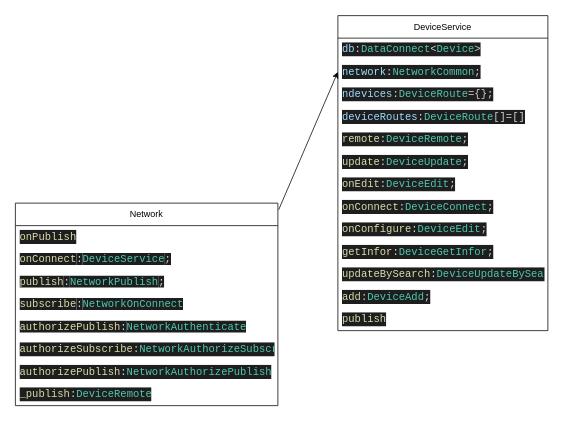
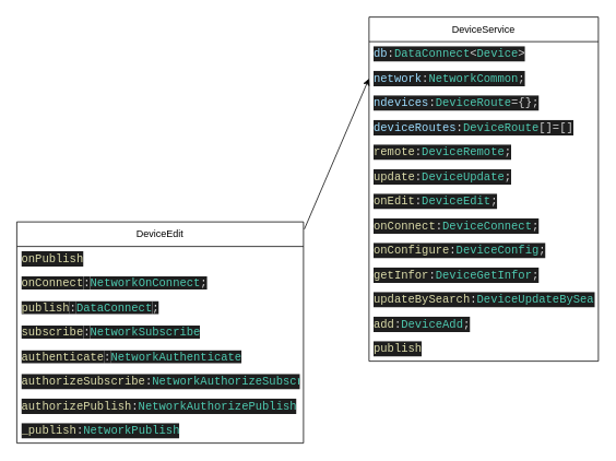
  <mxCell id="0" />
  <mxCell id="1" parent="0" />
  <mxCell id="2" style="edgeStyle=none;html=1;exitX=1.003;exitY=0.033;exitDx=0;exitDy=0;exitPerimeter=0;entryX=0;entryY=0.5;entryDx=0;entryDy=0;" edge="1" parent="1" source="3" target="14"><mxGeometry relative="1" as="geometry" /></mxCell>
- <mxCell id="3" value="Network" style="swimlane;fontStyle=0;childLayout=stackLayout;horizontal=1;startSize=30;horizontalStack=0;resizeParent=1;resizeParentMax=0;resizeLast=0;collapsible=1;marginBottom=0;whiteSpace=wrap;html=1;" parent="1" vertex="1"><mxGeometry x="20" y="270" width="350" height="270" as="geometry" /></mxCell>
+ <mxCell id="3" value="DeviceEdit" style="swimlane;fontStyle=0;childLayout=stackLayout;horizontal=1;startSize=30;horizontalStack=0;resizeParent=1;resizeParentMax=0;resizeLast=0;collapsible=1;marginBottom=0;whiteSpace=wrap;html=1;" parent="1" vertex="1"><mxGeometry x="20" y="270" width="350" height="270" as="geometry" /></mxCell>
  <mxCell id="4" value="&lt;div style=&quot;color: rgb(212, 212, 212); background-color: rgb(30, 30, 30); font-family: Consolas, &amp;quot;Courier New&amp;quot;, monospace; font-size: 14px; line-height: 19px;&quot;&gt;&lt;span style=&quot;color: #dcdcaa;&quot;&gt;onPublish&lt;/span&gt;&lt;/div&gt;" style="text;strokeColor=none;fillColor=none;align=left;verticalAlign=middle;spacingLeft=4;spacingRight=4;overflow=hidden;points=[[0,0.5],[1,0.5]];portConstraint=eastwest;rotatable=0;whiteSpace=wrap;html=1;" parent="3" vertex="1"><mxGeometry y="30" width="350" height="30" as="geometry" /></mxCell>
- <mxCell id="5" value="&lt;span style=&quot;background-color: rgb(30, 30, 30); font-family: Consolas, &amp;quot;Courier New&amp;quot;, monospace; font-size: 14px; color: rgb(220, 220, 170);&quot;&gt;onConnect&lt;/span&gt;&lt;span style=&quot;background-color: rgb(30, 30, 30); color: rgb(212, 212, 212); font-family: Consolas, &amp;quot;Courier New&amp;quot;, monospace; font-size: 14px;&quot;&gt;:&lt;/span&gt;&lt;span style=&quot;background-color: rgb(30, 30, 30); font-family: Consolas, &amp;quot;Courier New&amp;quot;, monospace; font-size: 14px; color: rgb(78, 201, 176);&quot;&gt;DeviceService&lt;/span&gt;&lt;span style=&quot;background-color: rgb(30, 30, 30); color: rgb(212, 212, 212); font-family: Consolas, &amp;quot;Courier New&amp;quot;, monospace; font-size: 14px;&quot;&gt;;&lt;/span&gt;" style="text;strokeColor=none;fillColor=none;align=left;verticalAlign=middle;spacingLeft=4;spacingRight=4;overflow=hidden;points=[[0,0.5],[1,0.5]];portConstraint=eastwest;rotatable=0;whiteSpace=wrap;html=1;" parent="3" vertex="1"><mxGeometry y="60" width="350" height="30" as="geometry" /></mxCell>
- <mxCell id="6" value="&lt;span style=&quot;background-color: rgb(30, 30, 30); font-family: Consolas, &amp;quot;Courier New&amp;quot;, monospace; font-size: 14px; color: rgb(220, 220, 170);&quot;&gt;publish&lt;/span&gt;&lt;span style=&quot;background-color: rgb(30, 30, 30); color: rgb(212, 212, 212); font-family: Consolas, &amp;quot;Courier New&amp;quot;, monospace; font-size: 14px;&quot;&gt;:&lt;/span&gt;&lt;span style=&quot;background-color: rgb(30, 30, 30); font-family: Consolas, &amp;quot;Courier New&amp;quot;, monospace; font-size: 14px; color: rgb(78, 201, 176);&quot;&gt;NetworkPublish&lt;/span&gt;&lt;span style=&quot;background-color: rgb(30, 30, 30); color: rgb(212, 212, 212); font-family: Consolas, &amp;quot;Courier New&amp;quot;, monospace; font-size: 14px;&quot;&gt;;&lt;/span&gt;&lt;br&gt;" style="text;strokeColor=none;fillColor=none;align=left;verticalAlign=middle;spacingLeft=4;spacingRight=4;overflow=hidden;points=[[0,0.5],[1,0.5]];portConstraint=eastwest;rotatable=0;whiteSpace=wrap;html=1;" vertex="1" parent="3"><mxGeometry y="90" width="350" height="30" as="geometry" /></mxCell>
- <mxCell id="7" value="&lt;span style=&quot;background-color: rgb(30, 30, 30); font-family: Consolas, &amp;quot;Courier New&amp;quot;, monospace; font-size: 14px; color: rgb(220, 220, 170);&quot;&gt;subscribe&lt;/span&gt;&lt;span style=&quot;background-color: rgb(30, 30, 30); color: rgb(212, 212, 212); font-family: Consolas, &amp;quot;Courier New&amp;quot;, monospace; font-size: 14px;&quot;&gt;:&lt;/span&gt;&lt;span style=&quot;background-color: rgb(30, 30, 30); font-family: Consolas, &amp;quot;Courier New&amp;quot;, monospace; font-size: 14px; color: rgb(78, 201, 176);&quot;&gt;NetworkOnConnect&lt;/span&gt;&lt;br&gt;" style="text;strokeColor=none;fillColor=none;align=left;verticalAlign=middle;spacingLeft=4;spacingRight=4;overflow=hidden;points=[[0,0.5],[1,0.5]];portConstraint=eastwest;rotatable=0;whiteSpace=wrap;html=1;" vertex="1" parent="3"><mxGeometry y="120" width="350" height="30" as="geometry" /></mxCell>
- <mxCell id="8" value="&lt;span style=&quot;background-color: rgb(30, 30, 30); font-family: Consolas, &amp;quot;Courier New&amp;quot;, monospace; font-size: 14px; color: rgb(220, 220, 170);&quot;&gt;authorizePublish&lt;/span&gt;&lt;span style=&quot;background-color: rgb(30, 30, 30); color: rgb(212, 212, 212); font-family: Consolas, &amp;quot;Courier New&amp;quot;, monospace; font-size: 14px;&quot;&gt;:&lt;/span&gt;&lt;span style=&quot;background-color: rgb(30, 30, 30); font-family: Consolas, &amp;quot;Courier New&amp;quot;, monospace; font-size: 14px; color: rgb(78, 201, 176);&quot;&gt;NetworkAuthenticate&lt;/span&gt;&lt;br&gt;" style="text;strokeColor=none;fillColor=none;align=left;verticalAlign=middle;spacingLeft=4;spacingRight=4;overflow=hidden;points=[[0,0.5],[1,0.5]];portConstraint=eastwest;rotatable=0;whiteSpace=wrap;html=1;" vertex="1" parent="3"><mxGeometry y="150" width="350" height="30" as="geometry" /></mxCell>
+ <mxCell id="5" value="&lt;span style=&quot;background-color: rgb(30, 30, 30); font-family: Consolas, &amp;quot;Courier New&amp;quot;, monospace; font-size: 14px; color: rgb(220, 220, 170);&quot;&gt;onConnect&lt;/span&gt;&lt;span style=&quot;background-color: rgb(30, 30, 30); color: rgb(212, 212, 212); font-family: Consolas, &amp;quot;Courier New&amp;quot;, monospace; font-size: 14px;&quot;&gt;:&lt;/span&gt;&lt;span style=&quot;background-color: rgb(30, 30, 30); font-family: Consolas, &amp;quot;Courier New&amp;quot;, monospace; font-size: 14px; color: rgb(78, 201, 176);&quot;&gt;NetworkOnConnect&lt;/span&gt;&lt;span style=&quot;background-color: rgb(30, 30, 30); color: rgb(212, 212, 212); font-family: Consolas, &amp;quot;Courier New&amp;quot;, monospace; font-size: 14px;&quot;&gt;;&lt;/span&gt;" style="text;strokeColor=none;fillColor=none;align=left;verticalAlign=middle;spacingLeft=4;spacingRight=4;overflow=hidden;points=[[0,0.5],[1,0.5]];portConstraint=eastwest;rotatable=0;whiteSpace=wrap;html=1;" parent="3" vertex="1"><mxGeometry y="60" width="350" height="30" as="geometry" /></mxCell>
+ <mxCell id="6" value="&lt;span style=&quot;background-color: rgb(30, 30, 30); font-family: Consolas, &amp;quot;Courier New&amp;quot;, monospace; font-size: 14px; color: rgb(220, 220, 170);&quot;&gt;publish&lt;/span&gt;&lt;span style=&quot;background-color: rgb(30, 30, 30); color: rgb(212, 212, 212); font-family: Consolas, &amp;quot;Courier New&amp;quot;, monospace; font-size: 14px;&quot;&gt;:&lt;/span&gt;&lt;span style=&quot;background-color: rgb(30, 30, 30); font-family: Consolas, &amp;quot;Courier New&amp;quot;, monospace; font-size: 14px; color: rgb(78, 201, 176);&quot;&gt;DataConnect&lt;/span&gt;&lt;span style=&quot;background-color: rgb(30, 30, 30); color: rgb(212, 212, 212); font-family: Consolas, &amp;quot;Courier New&amp;quot;, monospace; font-size: 14px;&quot;&gt;;&lt;/span&gt;&lt;br&gt;" style="text;strokeColor=none;fillColor=none;align=left;verticalAlign=middle;spacingLeft=4;spacingRight=4;overflow=hidden;points=[[0,0.5],[1,0.5]];portConstraint=eastwest;rotatable=0;whiteSpace=wrap;html=1;" vertex="1" parent="3"><mxGeometry y="90" width="350" height="30" as="geometry" /></mxCell>
+ <mxCell id="7" value="&lt;span style=&quot;background-color: rgb(30, 30, 30); font-family: Consolas, &amp;quot;Courier New&amp;quot;, monospace; font-size: 14px; color: rgb(220, 220, 170);&quot;&gt;subscribe&lt;/span&gt;&lt;span style=&quot;background-color: rgb(30, 30, 30); color: rgb(212, 212, 212); font-family: Consolas, &amp;quot;Courier New&amp;quot;, monospace; font-size: 14px;&quot;&gt;:&lt;/span&gt;&lt;span style=&quot;background-color: rgb(30, 30, 30); font-family: Consolas, &amp;quot;Courier New&amp;quot;, monospace; font-size: 14px; color: rgb(78, 201, 176);&quot;&gt;NetworkSubscribe&lt;/span&gt;&lt;br&gt;" style="text;strokeColor=none;fillColor=none;align=left;verticalAlign=middle;spacingLeft=4;spacingRight=4;overflow=hidden;points=[[0,0.5],[1,0.5]];portConstraint=eastwest;rotatable=0;whiteSpace=wrap;html=1;" vertex="1" parent="3"><mxGeometry y="120" width="350" height="30" as="geometry" /></mxCell>
+ <mxCell id="8" value="&lt;span style=&quot;background-color: rgb(30, 30, 30); font-family: Consolas, &amp;quot;Courier New&amp;quot;, monospace; font-size: 14px; color: rgb(220, 220, 170);&quot;&gt;authenticate&lt;/span&gt;&lt;span style=&quot;background-color: rgb(30, 30, 30); color: rgb(212, 212, 212); font-family: Consolas, &amp;quot;Courier New&amp;quot;, monospace; font-size: 14px;&quot;&gt;:&lt;/span&gt;&lt;span style=&quot;background-color: rgb(30, 30, 30); font-family: Consolas, &amp;quot;Courier New&amp;quot;, monospace; font-size: 14px; color: rgb(78, 201, 176);&quot;&gt;NetworkAuthenticate&lt;/span&gt;&lt;br&gt;" style="text;strokeColor=none;fillColor=none;align=left;verticalAlign=middle;spacingLeft=4;spacingRight=4;overflow=hidden;points=[[0,0.5],[1,0.5]];portConstraint=eastwest;rotatable=0;whiteSpace=wrap;html=1;" vertex="1" parent="3"><mxGeometry y="150" width="350" height="30" as="geometry" /></mxCell>
  <mxCell id="9" value="&lt;div style=&quot;color: rgb(212, 212, 212); background-color: rgb(30, 30, 30); font-family: Consolas, &amp;quot;Courier New&amp;quot;, monospace; font-size: 14px; line-height: 19px;&quot;&gt;&lt;span style=&quot;color: #dcdcaa;&quot;&gt;authorizeSubscribe&lt;/span&gt;:&lt;span style=&quot;color: #4ec9b0;&quot;&gt;NetworkAuthorizeSubscribe&lt;/span&gt;;&lt;/div&gt;" style="text;strokeColor=none;fillColor=none;align=left;verticalAlign=middle;spacingLeft=4;spacingRight=4;overflow=hidden;points=[[0,0.5],[1,0.5]];portConstraint=eastwest;rotatable=0;whiteSpace=wrap;html=1;" vertex="1" parent="3"><mxGeometry y="180" width="350" height="30" as="geometry" /></mxCell>
  <mxCell id="10" value="&lt;div style=&quot;color: rgb(212, 212, 212); background-color: rgb(30, 30, 30); font-family: Consolas, &amp;quot;Courier New&amp;quot;, monospace; font-size: 14px; line-height: 19px;&quot;&gt;&lt;div style=&quot;line-height: 19px;&quot;&gt;&lt;span style=&quot;color: #dcdcaa;&quot;&gt;authorizePublish&lt;/span&gt;:&lt;span style=&quot;color: #4ec9b0;&quot;&gt;NetworkAuthorizePublish&lt;/span&gt;&lt;/div&gt;&lt;/div&gt;" style="text;strokeColor=none;fillColor=none;align=left;verticalAlign=middle;spacingLeft=4;spacingRight=4;overflow=hidden;points=[[0,0.5],[1,0.5]];portConstraint=eastwest;rotatable=0;whiteSpace=wrap;html=1;" vertex="1" parent="3"><mxGeometry y="210" width="350" height="30" as="geometry" /></mxCell>
- <mxCell id="11" value="&lt;div style=&quot;color: rgb(212, 212, 212); background-color: rgb(30, 30, 30); font-family: Consolas, &amp;quot;Courier New&amp;quot;, monospace; font-size: 14px; line-height: 19px;&quot;&gt;&lt;div style=&quot;line-height: 19px;&quot;&gt;&lt;div style=&quot;line-height: 19px;&quot;&gt;&lt;span style=&quot;color: #dcdcaa;&quot;&gt;_publish&lt;/span&gt;:&lt;span style=&quot;color: #4ec9b0;&quot;&gt;DeviceRemote&lt;/span&gt;&lt;/div&gt;&lt;/div&gt;&lt;/div&gt;" style="text;strokeColor=none;fillColor=none;align=left;verticalAlign=middle;spacingLeft=4;spacingRight=4;overflow=hidden;points=[[0,0.5],[1,0.5]];portConstraint=eastwest;rotatable=0;whiteSpace=wrap;html=1;" vertex="1" parent="3"><mxGeometry y="240" width="350" height="30" as="geometry" /></mxCell>
+ <mxCell id="11" value="&lt;div style=&quot;color: rgb(212, 212, 212); background-color: rgb(30, 30, 30); font-family: Consolas, &amp;quot;Courier New&amp;quot;, monospace; font-size: 14px; line-height: 19px;&quot;&gt;&lt;div style=&quot;line-height: 19px;&quot;&gt;&lt;div style=&quot;line-height: 19px;&quot;&gt;&lt;span style=&quot;color: #dcdcaa;&quot;&gt;_publish&lt;/span&gt;:&lt;span style=&quot;color: #4ec9b0;&quot;&gt;NetworkPublish&lt;/span&gt;&lt;/div&gt;&lt;/div&gt;&lt;/div&gt;" style="text;strokeColor=none;fillColor=none;align=left;verticalAlign=middle;spacingLeft=4;spacingRight=4;overflow=hidden;points=[[0,0.5],[1,0.5]];portConstraint=eastwest;rotatable=0;whiteSpace=wrap;html=1;" vertex="1" parent="3"><mxGeometry y="240" width="350" height="30" as="geometry" /></mxCell>
  <mxCell id="12" value="DeviceService" style="swimlane;fontStyle=0;childLayout=stackLayout;horizontal=1;startSize=30;horizontalStack=0;resizeParent=1;resizeParentMax=0;resizeLast=0;collapsible=1;marginBottom=0;whiteSpace=wrap;html=1;" parent="1" vertex="1"><mxGeometry x="450" y="20" width="280" height="420" as="geometry" /></mxCell>
  <mxCell id="13" value="&lt;div style=&quot;color: rgb(212, 212, 212); background-color: rgb(30, 30, 30); font-family: Consolas, &amp;quot;Courier New&amp;quot;, monospace; font-size: 14px; line-height: 19px;&quot;&gt;&lt;div style=&quot;line-height: 19px;&quot;&gt;&lt;span style=&quot;color: #9cdcfe;&quot;&gt;db&lt;/span&gt;:&lt;span style=&quot;color: #4ec9b0;&quot;&gt;DataConnect&lt;/span&gt;&amp;lt;&lt;span style=&quot;color: #4ec9b0;&quot;&gt;Device&lt;/span&gt;&amp;gt;&lt;/div&gt;&lt;/div&gt;" style="text;strokeColor=none;fillColor=none;align=left;verticalAlign=middle;spacingLeft=4;spacingRight=4;overflow=hidden;points=[[0,0.5],[1,0.5]];portConstraint=eastwest;rotatable=0;whiteSpace=wrap;html=1;" parent="12" vertex="1"><mxGeometry y="30" width="280" height="30" as="geometry" /></mxCell>
  <mxCell id="14" value="&lt;div style=&quot;color: rgb(212, 212, 212); background-color: rgb(30, 30, 30); font-family: Consolas, &amp;quot;Courier New&amp;quot;, monospace; font-size: 14px; line-height: 19px;&quot;&gt;&lt;div style=&quot;line-height: 19px;&quot;&gt;&lt;span style=&quot;color: #9cdcfe;&quot;&gt;network&lt;/span&gt;:&lt;span style=&quot;color: #4ec9b0;&quot;&gt;NetworkCommon&lt;/span&gt;;&lt;/div&gt;&lt;/div&gt;" style="text;strokeColor=none;fillColor=none;align=left;verticalAlign=middle;spacingLeft=4;spacingRight=4;overflow=hidden;points=[[0,0.5],[1,0.5]];portConstraint=eastwest;rotatable=0;whiteSpace=wrap;html=1;" vertex="1" parent="12"><mxGeometry y="60" width="280" height="30" as="geometry" /></mxCell>
  <mxCell id="15" value="&lt;div style=&quot;color: rgb(212, 212, 212); background-color: rgb(30, 30, 30); font-family: Consolas, &amp;quot;Courier New&amp;quot;, monospace; font-size: 14px; line-height: 19px;&quot;&gt;&lt;div style=&quot;line-height: 19px;&quot;&gt;&lt;div style=&quot;line-height: 19px;&quot;&gt;&lt;span style=&quot;color: #9cdcfe;&quot;&gt;ndevices&lt;/span&gt;:&lt;span style=&quot;color: #4ec9b0;&quot;&gt;DeviceRoute&lt;/span&gt;={};&lt;/div&gt;&lt;/div&gt;&lt;/div&gt;" style="text;strokeColor=none;fillColor=none;align=left;verticalAlign=middle;spacingLeft=4;spacingRight=4;overflow=hidden;points=[[0,0.5],[1,0.5]];portConstraint=eastwest;rotatable=0;whiteSpace=wrap;html=1;" vertex="1" parent="12"><mxGeometry y="90" width="280" height="30" as="geometry" /></mxCell>
  <mxCell id="16" value="&lt;div style=&quot;color: rgb(212, 212, 212); background-color: rgb(30, 30, 30); font-family: Consolas, &amp;quot;Courier New&amp;quot;, monospace; font-size: 14px; line-height: 19px;&quot;&gt;&lt;div style=&quot;line-height: 19px;&quot;&gt;&lt;div style=&quot;line-height: 19px;&quot;&gt;&lt;span style=&quot;color: #9cdcfe;&quot;&gt;deviceRoutes&lt;/span&gt;:&lt;span style=&quot;color: #4ec9b0;&quot;&gt;DeviceRoute&lt;/span&gt;[]=[]&lt;/div&gt;&lt;/div&gt;&lt;/div&gt;" style="text;strokeColor=none;fillColor=none;align=left;verticalAlign=middle;spacingLeft=4;spacingRight=4;overflow=hidden;points=[[0,0.5],[1,0.5]];portConstraint=eastwest;rotatable=0;whiteSpace=wrap;html=1;" vertex="1" parent="12"><mxGeometry y="120" width="280" height="30" as="geometry" /></mxCell>
  <mxCell id="17" value="&lt;div style=&quot;color: rgb(212, 212, 212); background-color: rgb(30, 30, 30); font-family: Consolas, &amp;quot;Courier New&amp;quot;, monospace; font-size: 14px; line-height: 19px;&quot;&gt;&lt;span style=&quot;color: #dcdcaa;&quot;&gt;remote&lt;/span&gt;:&lt;span style=&quot;color: #4ec9b0;&quot;&gt;DeviceRemote&lt;/span&gt;; &lt;/div&gt;" style="text;strokeColor=none;fillColor=none;align=left;verticalAlign=middle;spacingLeft=4;spacingRight=4;overflow=hidden;points=[[0,0.5],[1,0.5]];portConstraint=eastwest;rotatable=0;whiteSpace=wrap;html=1;" vertex="1" parent="12"><mxGeometry y="150" width="280" height="30" as="geometry" /></mxCell>
  <mxCell id="18" value="&lt;div style=&quot;color: rgb(212, 212, 212); background-color: rgb(30, 30, 30); font-family: Consolas, &amp;quot;Courier New&amp;quot;, monospace; font-size: 14px; line-height: 19px;&quot;&gt;&lt;span style=&quot;color: #dcdcaa;&quot;&gt;update&lt;/span&gt;:&lt;span style=&quot;color: #4ec9b0;&quot;&gt;DeviceUpdate&lt;/span&gt;;&lt;/div&gt;" style="text;strokeColor=none;fillColor=none;align=left;verticalAlign=middle;spacingLeft=4;spacingRight=4;overflow=hidden;points=[[0,0.5],[1,0.5]];portConstraint=eastwest;rotatable=0;whiteSpace=wrap;html=1;" parent="12" vertex="1"><mxGeometry y="180" width="280" height="30" as="geometry" /></mxCell>
  <mxCell id="19" value="&lt;div style=&quot;color: rgb(212, 212, 212); background-color: rgb(30, 30, 30); font-family: Consolas, &amp;quot;Courier New&amp;quot;, monospace; font-size: 14px; line-height: 19px;&quot;&gt;&lt;span style=&quot;color: #dcdcaa;&quot;&gt;onEdit&lt;/span&gt;:&lt;span style=&quot;color: #4ec9b0;&quot;&gt;DeviceEdit&lt;/span&gt;;&lt;/div&gt;" style="text;strokeColor=none;fillColor=none;align=left;verticalAlign=middle;spacingLeft=4;spacingRight=4;overflow=hidden;points=[[0,0.5],[1,0.5]];portConstraint=eastwest;rotatable=0;whiteSpace=wrap;html=1;" vertex="1" parent="12"><mxGeometry y="210" width="280" height="30" as="geometry" /></mxCell>
  <mxCell id="20" value="&lt;div style=&quot;color: rgb(212, 212, 212); background-color: rgb(30, 30, 30); font-family: Consolas, &amp;quot;Courier New&amp;quot;, monospace; font-size: 14px; line-height: 19px;&quot;&gt;&lt;span style=&quot;color: #dcdcaa;&quot;&gt;onConnect&lt;/span&gt;:&lt;span style=&quot;color: #4ec9b0;&quot;&gt;DeviceConnect&lt;/span&gt;;&lt;/div&gt;" style="text;strokeColor=none;fillColor=none;align=left;verticalAlign=middle;spacingLeft=4;spacingRight=4;overflow=hidden;points=[[0,0.5],[1,0.5]];portConstraint=eastwest;rotatable=0;whiteSpace=wrap;html=1;" vertex="1" parent="12"><mxGeometry y="240" width="280" height="30" as="geometry" /></mxCell>
- <mxCell id="21" value="&lt;div style=&quot;color: rgb(212, 212, 212); background-color: rgb(30, 30, 30); font-family: Consolas, &amp;quot;Courier New&amp;quot;, monospace; font-size: 14px; line-height: 19px;&quot;&gt;&lt;span style=&quot;color: #dcdcaa;&quot;&gt;onConfigure&lt;/span&gt;:&lt;span style=&quot;color: #4ec9b0;&quot;&gt;DeviceEdit&lt;/span&gt;;&lt;/div&gt;" style="text;strokeColor=none;fillColor=none;align=left;verticalAlign=middle;spacingLeft=4;spacingRight=4;overflow=hidden;points=[[0,0.5],[1,0.5]];portConstraint=eastwest;rotatable=0;whiteSpace=wrap;html=1;" vertex="1" parent="12"><mxGeometry y="270" width="280" height="30" as="geometry" /></mxCell>
+ <mxCell id="21" value="&lt;div style=&quot;color: rgb(212, 212, 212); background-color: rgb(30, 30, 30); font-family: Consolas, &amp;quot;Courier New&amp;quot;, monospace; font-size: 14px; line-height: 19px;&quot;&gt;&lt;span style=&quot;color: #dcdcaa;&quot;&gt;onConfigure&lt;/span&gt;:&lt;span style=&quot;color: #4ec9b0;&quot;&gt;DeviceConfig&lt;/span&gt;;&lt;/div&gt;" style="text;strokeColor=none;fillColor=none;align=left;verticalAlign=middle;spacingLeft=4;spacingRight=4;overflow=hidden;points=[[0,0.5],[1,0.5]];portConstraint=eastwest;rotatable=0;whiteSpace=wrap;html=1;" vertex="1" parent="12"><mxGeometry y="270" width="280" height="30" as="geometry" /></mxCell>
  <mxCell id="22" value="&lt;div style=&quot;color: rgb(212, 212, 212); background-color: rgb(30, 30, 30); font-family: Consolas, &amp;quot;Courier New&amp;quot;, monospace; font-size: 14px; line-height: 19px;&quot;&gt;&lt;div style=&quot;line-height: 19px;&quot;&gt;&lt;span style=&quot;color: #dcdcaa;&quot;&gt;getInfor&lt;/span&gt;:&lt;span style=&quot;color: #4ec9b0;&quot;&gt;DeviceGetInfor&lt;/span&gt;;&lt;/div&gt;&lt;/div&gt;" style="text;strokeColor=none;fillColor=none;align=left;verticalAlign=middle;spacingLeft=4;spacingRight=4;overflow=hidden;points=[[0,0.5],[1,0.5]];portConstraint=eastwest;rotatable=0;whiteSpace=wrap;html=1;" vertex="1" parent="12"><mxGeometry y="300" width="280" height="30" as="geometry" /></mxCell>
  <mxCell id="23" value="&lt;div style=&quot;color: rgb(212, 212, 212); background-color: rgb(30, 30, 30); font-family: Consolas, &amp;quot;Courier New&amp;quot;, monospace; font-size: 14px; line-height: 19px;&quot;&gt;&lt;div style=&quot;line-height: 19px;&quot;&gt;&lt;span style=&quot;color: #dcdcaa;&quot;&gt;updateBySearch&lt;/span&gt;:&lt;span style=&quot;color: #4ec9b0;&quot;&gt;DeviceUpdateBySearch&lt;/span&gt;;&lt;/div&gt;&lt;/div&gt;" style="text;strokeColor=none;fillColor=none;align=left;verticalAlign=middle;spacingLeft=4;spacingRight=4;overflow=hidden;points=[[0,0.5],[1,0.5]];portConstraint=eastwest;rotatable=0;whiteSpace=wrap;html=1;" vertex="1" parent="12"><mxGeometry y="330" width="280" height="30" as="geometry" /></mxCell>
  <mxCell id="24" value="&lt;div style=&quot;color: rgb(212, 212, 212); background-color: rgb(30, 30, 30); font-family: Consolas, &amp;quot;Courier New&amp;quot;, monospace; font-size: 14px; line-height: 19px;&quot;&gt;&lt;div style=&quot;line-height: 19px;&quot;&gt;&lt;span style=&quot;color: #dcdcaa;&quot;&gt;add&lt;/span&gt;:&lt;span style=&quot;color: #4ec9b0;&quot;&gt;DeviceAdd&lt;/span&gt;;&lt;/div&gt;&lt;/div&gt;" style="text;strokeColor=none;fillColor=none;align=left;verticalAlign=middle;spacingLeft=4;spacingRight=4;overflow=hidden;points=[[0,0.5],[1,0.5]];portConstraint=eastwest;rotatable=0;whiteSpace=wrap;html=1;" vertex="1" parent="12"><mxGeometry y="360" width="280" height="30" as="geometry" /></mxCell>
  <mxCell id="25" value="&lt;div style=&quot;color: rgb(212, 212, 212); background-color: rgb(30, 30, 30); font-family: Consolas, &amp;quot;Courier New&amp;quot;, monospace; font-size: 14px; line-height: 19px;&quot;&gt;&lt;div style=&quot;line-height: 19px;&quot;&gt;&lt;span style=&quot;color: #dcdcaa;&quot;&gt;publish&lt;/span&gt;&lt;/div&gt;&lt;/div&gt;" style="text;strokeColor=none;fillColor=none;align=left;verticalAlign=middle;spacingLeft=4;spacingRight=4;overflow=hidden;points=[[0,0.5],[1,0.5]];portConstraint=eastwest;rotatable=0;whiteSpace=wrap;html=1;" vertex="1" parent="12"><mxGeometry y="390" width="280" height="30" as="geometry" /></mxCell>
